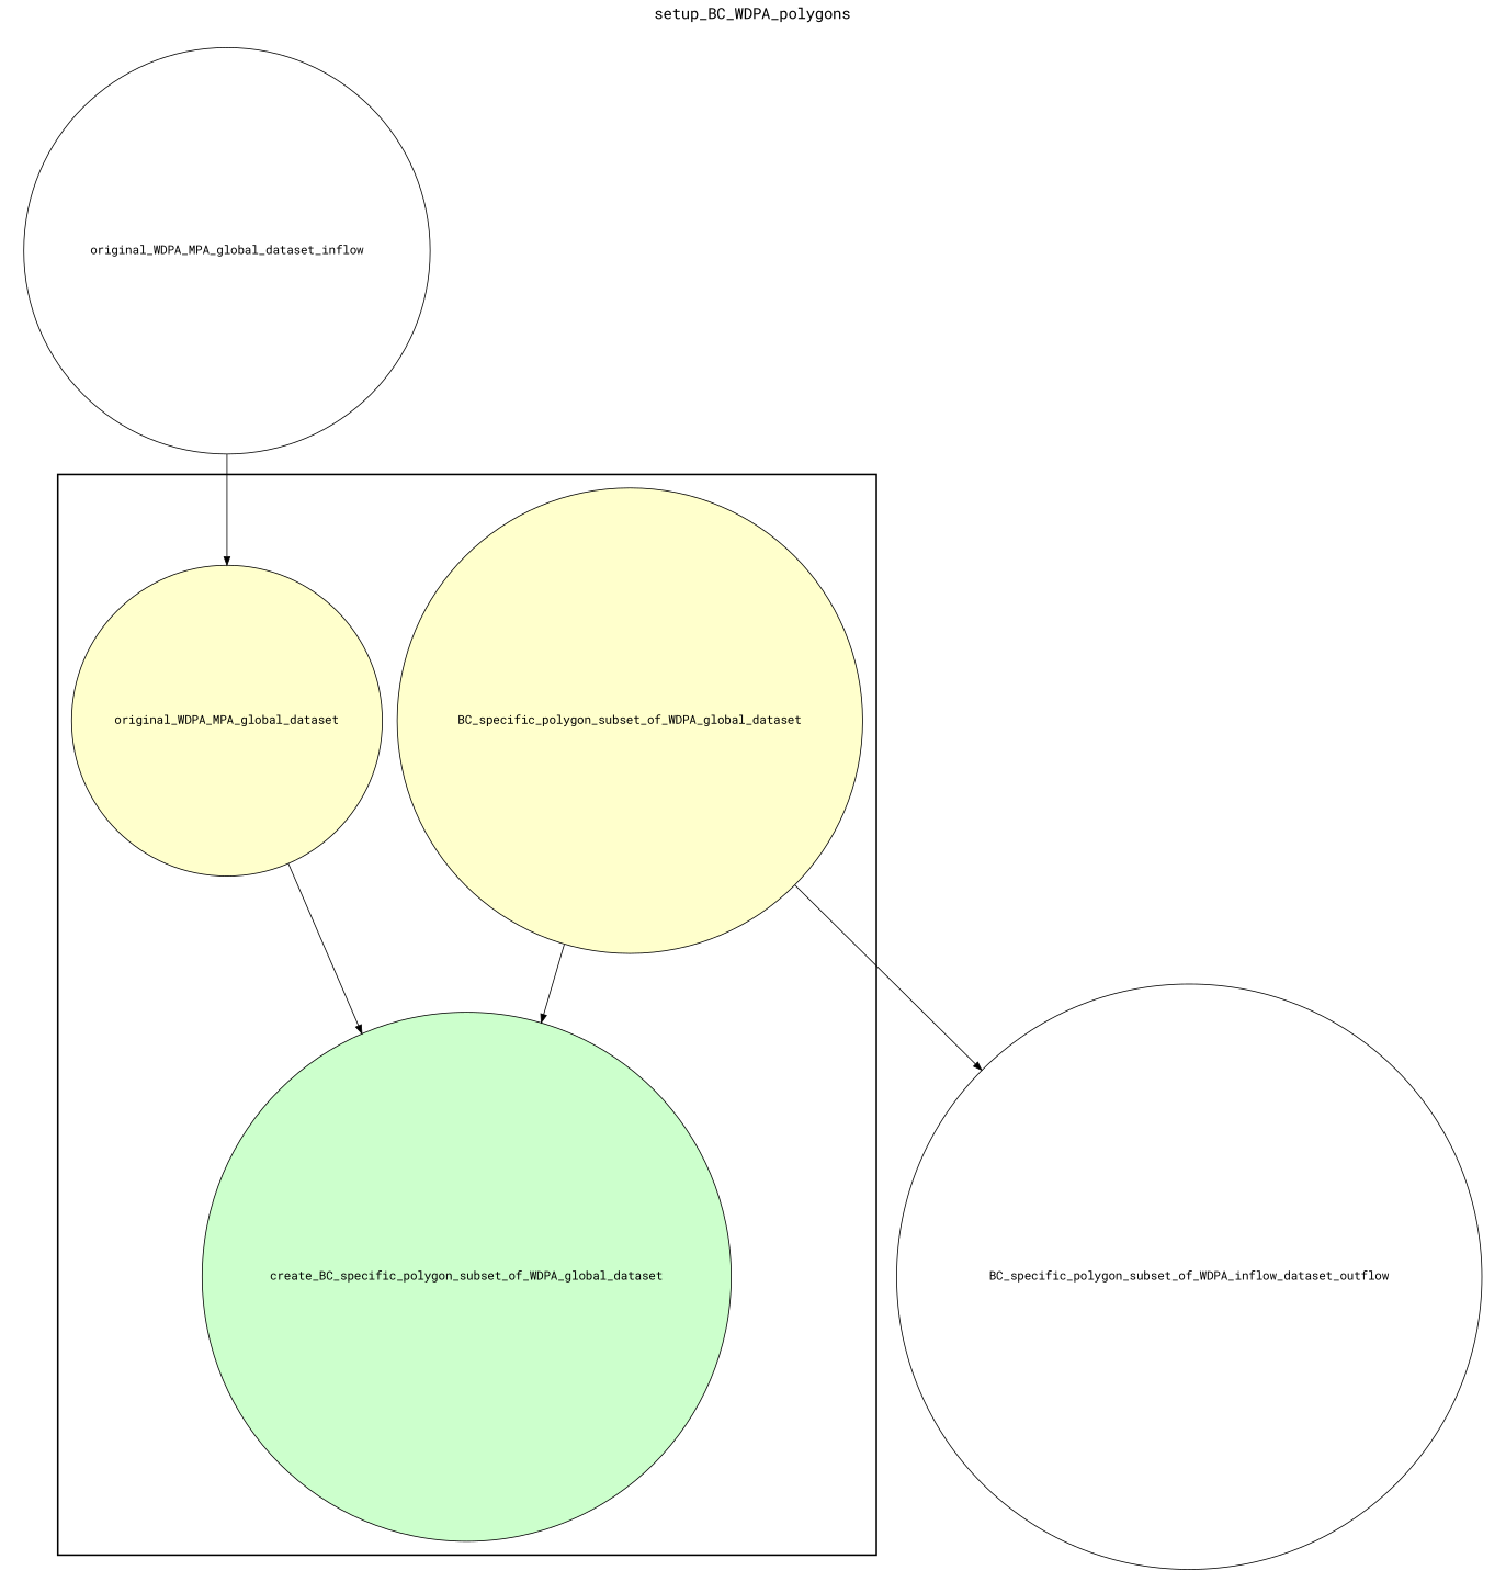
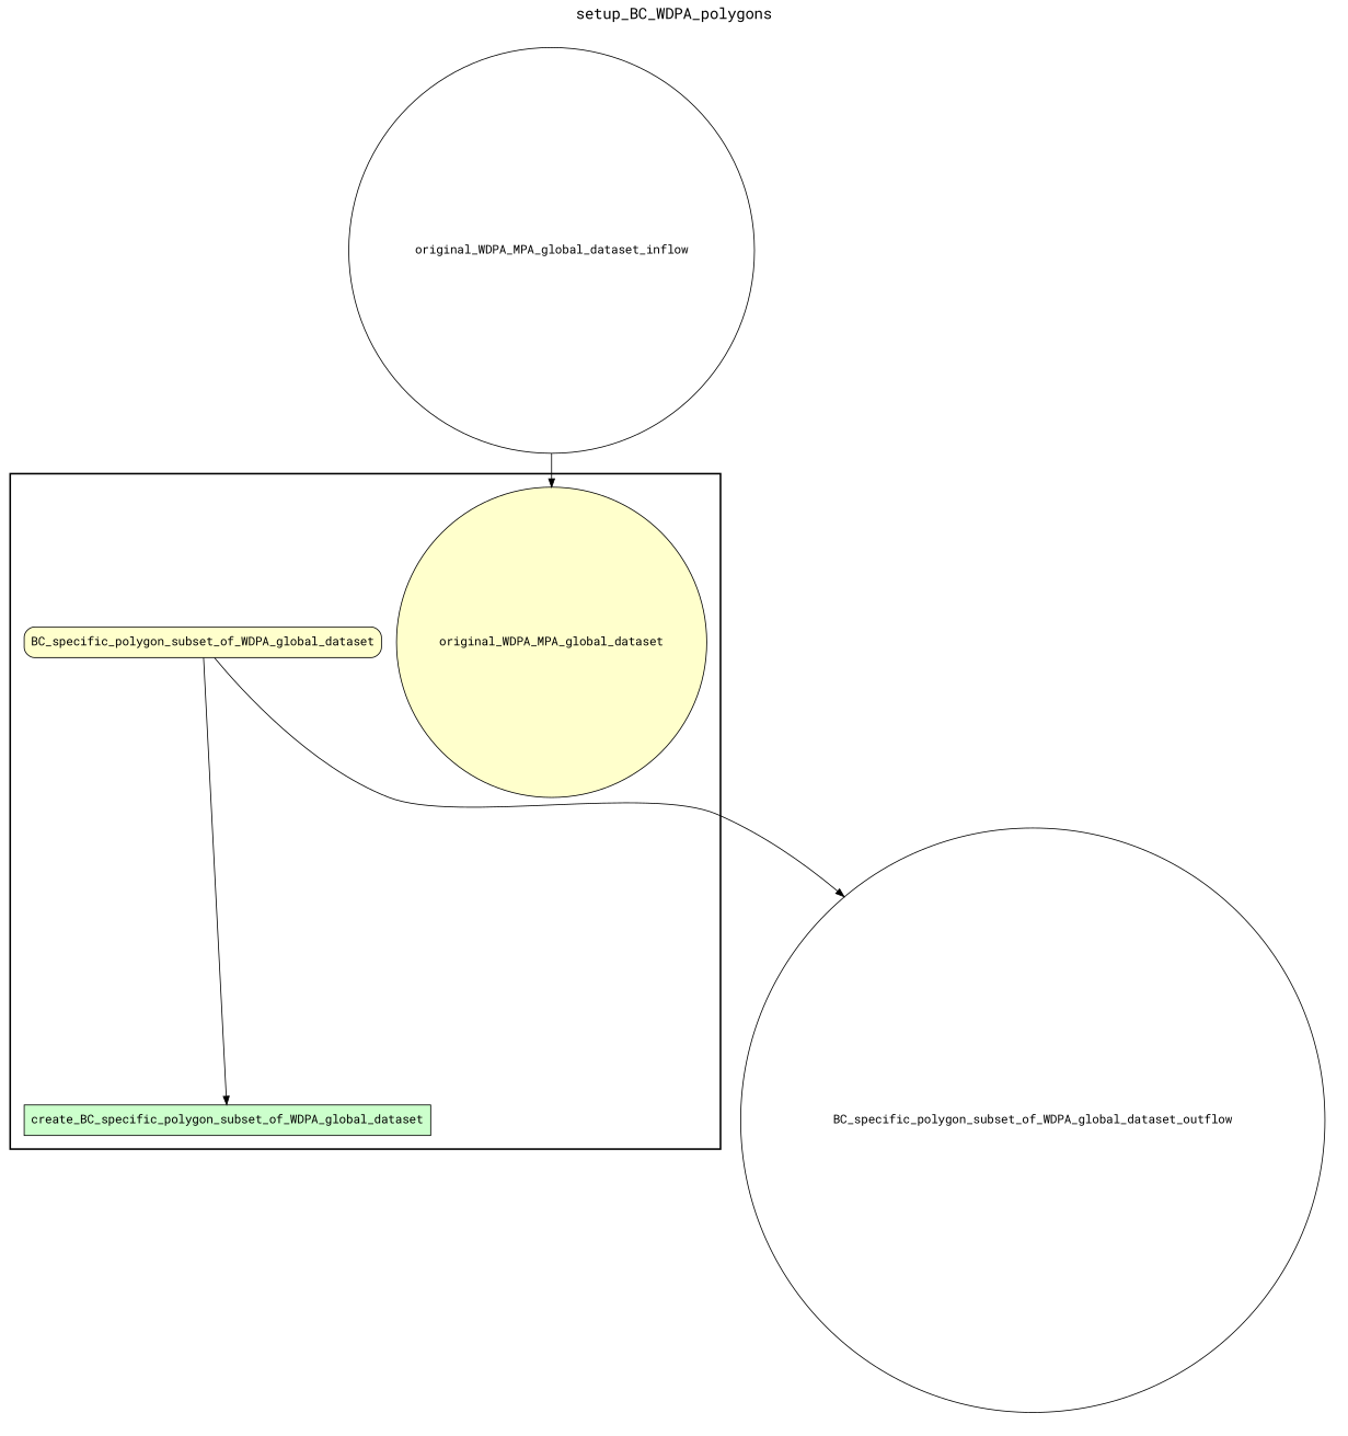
  digraph {
    fontname="Roboto Mono"
    fontsize=18
    label=setup_BC_WDPA_polygons
    labelloc=t
    rankdir=TB
    node [fillcolor="#FFFFCC" fontname="Roboto Mono" peripheries=1 shape=circle]
    edge [fontname="Roboto Mono"]
-   create_BC_specific_polygon_subset_of_WDPA_global_dataset [fillcolor="#CCFFCC" style=filled]
+   create_BC_specific_polygon_subset_of_WDPA_global_dataset [fillcolor="#CCFFCC" shape=box style=filled]
    original_WDPA_MPA_global_dataset [style="rounded,filled"]
-   BC_specific_polygon_subset_of_WDPA_global_dataset [style="rounded,filled"]
+   BC_specific_polygon_subset_of_WDPA_global_dataset [shape=box style="rounded,filled"]
    original_WDPA_MPA_global_dataset_inflow [fillcolor="#FFFFFF" width=0.2]
-   BC_specific_polygon_subset_of_WDPA_global_dataset_outflow [fillcolor="#FFFFFF" width=0.2 label=BC_specific_polygon_subset_of_WDPA_inflow_dataset_outflow]
+   BC_specific_polygon_subset_of_WDPA_global_dataset_outflow [fillcolor="#FFFFFF" width=0.2]
    subgraph cluster_1 {
      color=black
      label=""
      penwidth=2
      subgraph cluster_2 {
        color=white
        label=""
        penwidth=2
        create_BC_specific_polygon_subset_of_WDPA_global_dataset
        original_WDPA_MPA_global_dataset
        BC_specific_polygon_subset_of_WDPA_global_dataset
      }
    }
    subgraph cluster_3 {
      color=white
      label=""
      penwidth=2
      subgraph cluster_4 {
        color=white
        label=""
        penwidth=2
        original_WDPA_MPA_global_dataset_inflow
      }
    }
    subgraph cluster_5 {
      color=white
      label=""
      penwidth=2
      subgraph cluster_6 {
        color=white
        label=""
        penwidth=2
        BC_specific_polygon_subset_of_WDPA_global_dataset_outflow
      }
    }
-   original_WDPA_MPA_global_dataset -> create_BC_specific_polygon_subset_of_WDPA_global_dataset
    BC_specific_polygon_subset_of_WDPA_global_dataset -> create_BC_specific_polygon_subset_of_WDPA_global_dataset
    BC_specific_polygon_subset_of_WDPA_global_dataset -> BC_specific_polygon_subset_of_WDPA_global_dataset_outflow
    original_WDPA_MPA_global_dataset_inflow -> original_WDPA_MPA_global_dataset
  }
